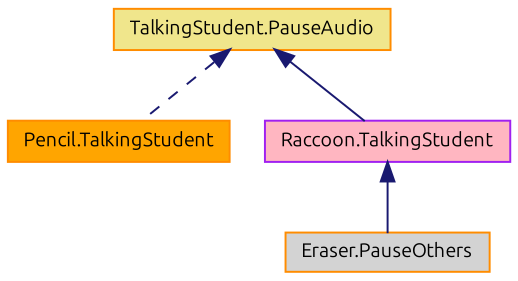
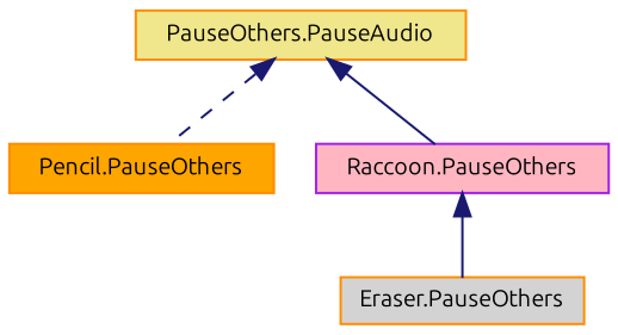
  digraph {
    fontname=Ubuntu
    rankdir=TB
    node [color=darkorange fontname=Ubuntu fontsize=10 shape=record style=filled]
    edge [color=midnightblue dir=back fontname=Ubuntu fontsize=10 labelfontname=Helvetica labelfontsize=10 style=solid]
-   n1 [fillcolor=khaki fontcolor=black height=0.2 label="TalkingStudent.PauseAudio" width=0.4]
-   n2 [fillcolor=orange height=0.2 label="Pencil.TalkingStudent" width=0.4]
-   n3 [color=purple fillcolor=lightpink height=0.2 label="Raccoon.TalkingStudent" width=0.4]
+   n1 [fillcolor=khaki fontcolor=black height=0.2 label="PauseOthers.PauseAudio" width=0.4]
+   n2 [fillcolor=orange height=0.2 label="Pencil.PauseOthers" width=0.4]
+   n3 [color=purple fillcolor=lightpink height=0.2 label="Raccoon.PauseOthers" width=0.4]
    n4 [fillcolor=lightgrey height=0.2 label="Eraser.PauseOthers" width=0.4]
    n1 -> n2 [style=dashed]
    n1 -> n3
    n3 -> n4
  }
